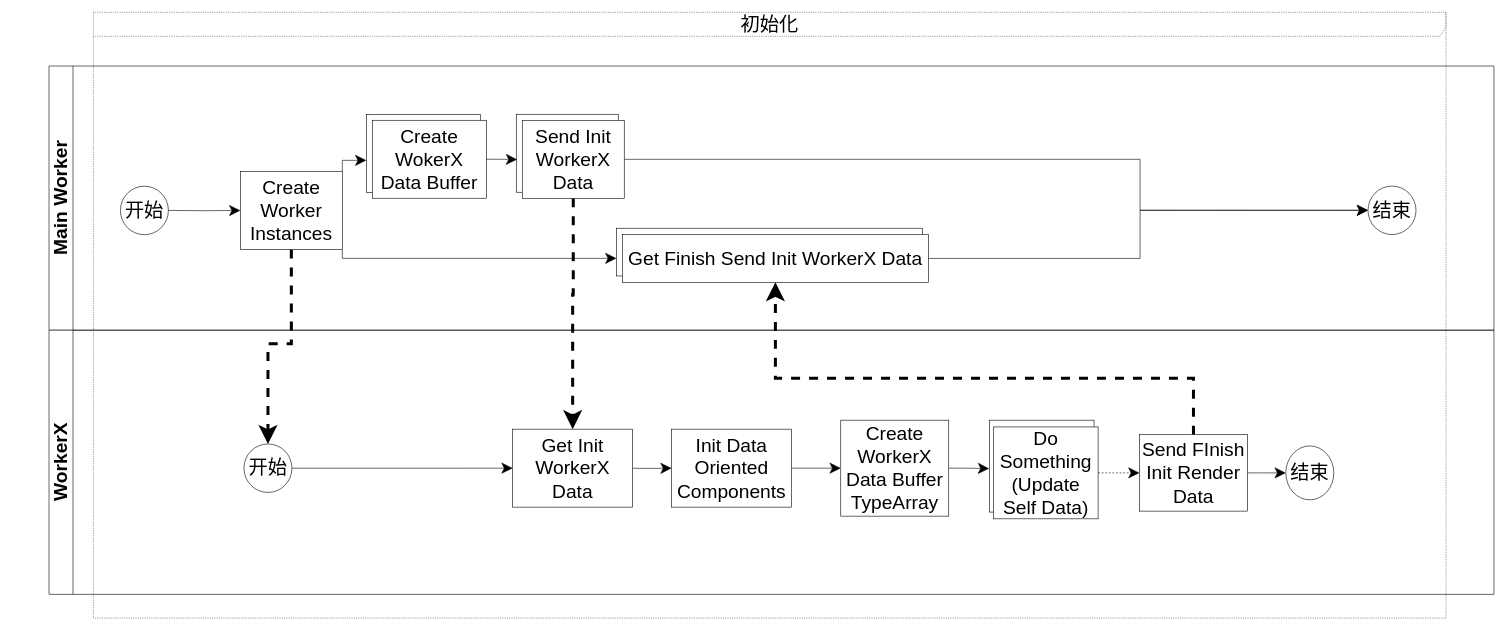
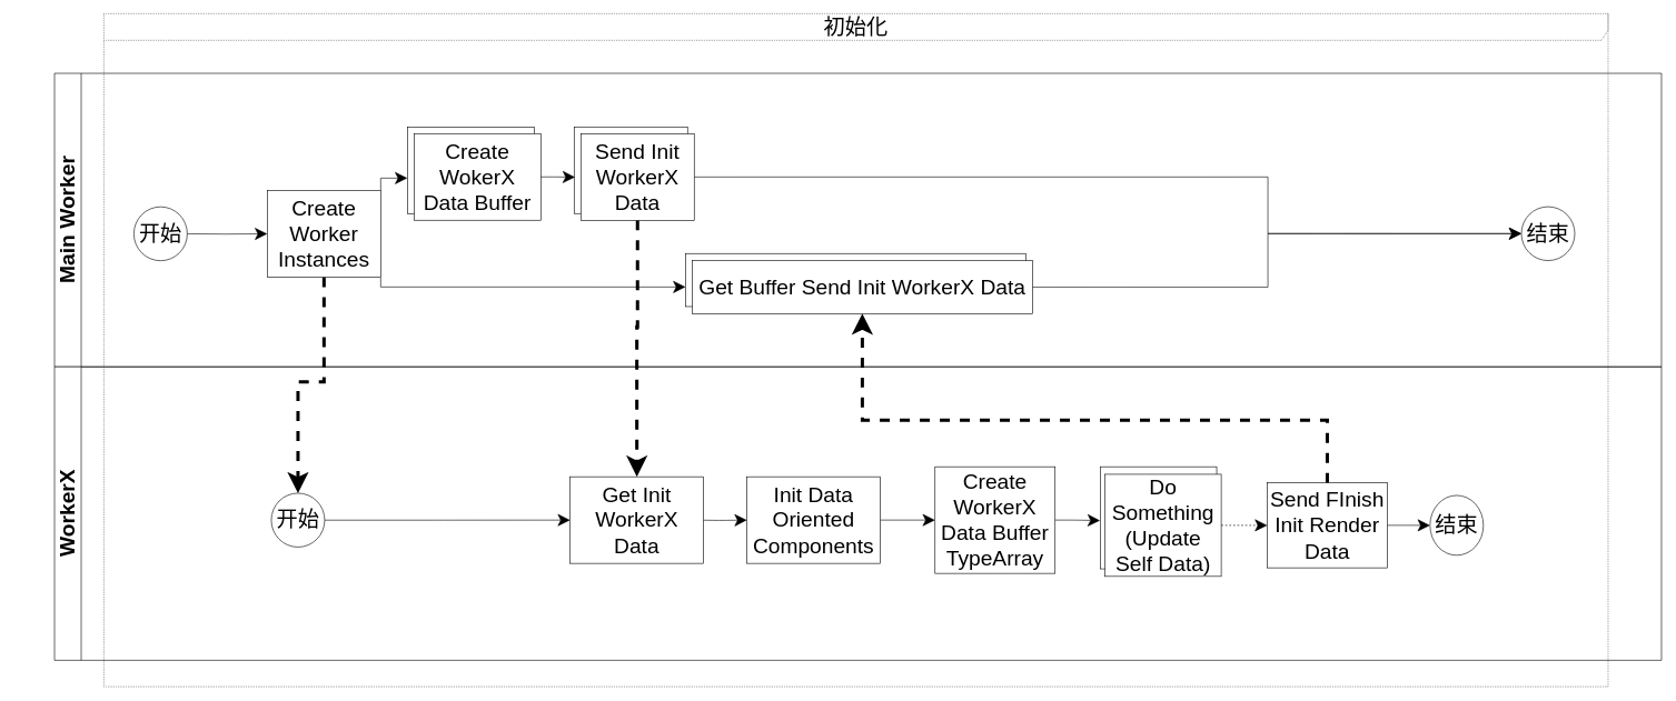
  <mxCell id="0" />
  <mxCell id="1" parent="0" />
  <mxCell id="2" value="&lt;font style=&quot;font-size: 32px&quot;&gt;初始化&lt;/font&gt;" style="shape=umlFrame;whiteSpace=wrap;html=1;width=2437;height=40;fontSize=22;dashed=1;dashPattern=1 2;" vertex="1" parent="1"><mxGeometry x="155" y="20" width="2255" height="1010" as="geometry" /></mxCell>
  <mxCell id="3" value="&lt;font style=&quot;font-size: 32px&quot;&gt;Main Worker&lt;/font&gt;" style="swimlane;html=1;childLayout=stackLayout;resizeParent=1;resizeParentMax=0;horizontal=0;startSize=40;horizontalStack=0;fontSize=22;" vertex="1" parent="1"><mxGeometry x="81" y="109.58" width="2409" height="440.42" as="geometry"><mxRectangle x="120" y="120" width="30" height="50" as="alternateBounds" /></mxGeometry></mxCell>
  <mxCell id="4" style="edgeStyle=orthogonalEdgeStyle;rounded=0;orthogonalLoop=1;jettySize=auto;html=1;endArrow=classic;endFill=1;fontSize=22;" edge="1" parent="1"><mxGeometry relative="1" as="geometry"><mxPoint x="20" y="299.37" as="sourcePoint" /><mxPoint x="20.034" y="299.37" as="targetPoint" /></mxGeometry></mxCell>
  <mxCell id="5" value="开始" style="ellipse;whiteSpace=wrap;html=1;fontSize=32;" vertex="1" parent="1"><mxGeometry x="200" y="309.93" width="80" height="80.83" as="geometry" /></mxCell>
  <mxCell id="6" value="" style="edgeStyle=orthogonalEdgeStyle;rounded=0;orthogonalLoop=1;jettySize=auto;html=1;fontSize=32;endSize=16;startSize=16;" edge="1" parent="1" target="10"><mxGeometry relative="1" as="geometry"><mxPoint x="280" y="350.34" as="sourcePoint" /></mxGeometry></mxCell>
  <mxCell id="7" value="" style="edgeStyle=orthogonalEdgeStyle;rounded=0;orthogonalLoop=1;jettySize=auto;html=1;fontSize=32;endSize=16;startSize=16;entryX=0;entryY=0.59;entryDx=0;entryDy=0;entryPerimeter=0;" edge="1" parent="1" source="10" target="36"><mxGeometry relative="1" as="geometry"><Array as="points"><mxPoint x="570" y="350" /><mxPoint x="570" y="267" /></Array></mxGeometry></mxCell>
  <mxCell id="8" style="edgeStyle=orthogonalEdgeStyle;rounded=0;orthogonalLoop=1;jettySize=auto;html=1;startSize=16;endSize=16;entryX=0;entryY=0.631;entryDx=0;entryDy=0;entryPerimeter=0;" edge="1" parent="1" source="10" target="33"><mxGeometry relative="1" as="geometry"><mxPoint x="1020" y="430" as="targetPoint" /><Array as="points"><mxPoint x="570" y="350" /><mxPoint x="570" y="430" /></Array></mxGeometry></mxCell>
  <mxCell id="9" style="edgeStyle=orthogonalEdgeStyle;rounded=0;orthogonalLoop=1;jettySize=auto;html=1;startSize=16;endSize=16;dashed=1;strokeWidth=5;" edge="1" parent="1" source="10" target="27"><mxGeometry relative="1" as="geometry" /></mxCell>
  <mxCell id="10" value="Create Worker Instances" style="whiteSpace=wrap;html=1;fontSize=32;" vertex="1" parent="1"><mxGeometry x="400" y="285.35" width="170" height="130" as="geometry" /></mxCell>
  <mxCell id="11" value="&lt;font style=&quot;font-size: 32px&quot;&gt;WorkerX&lt;/font&gt;" style="swimlane;html=1;childLayout=stackLayout;resizeParent=1;resizeParentMax=0;horizontal=0;startSize=40;horizontalStack=0;fontSize=22;" vertex="1" parent="1"><mxGeometry x="81" y="550" width="2409" height="440.42" as="geometry"><mxRectangle x="120" y="120" width="30" height="50" as="alternateBounds" /></mxGeometry></mxCell>
  <mxCell id="12" style="edgeStyle=orthogonalEdgeStyle;rounded=0;orthogonalLoop=1;jettySize=auto;html=1;entryX=0;entryY=0.5;entryDx=0;entryDy=0;startSize=16;endSize=16;exitX=1;exitY=0.5;exitDx=0;exitDy=0;" edge="1" parent="1" source="34" target="15"><mxGeometry relative="1" as="geometry"><Array as="points"><mxPoint x="1900" y="430" /><mxPoint x="1900" y="350" /></Array></mxGeometry></mxCell>
  <mxCell id="13" style="edgeStyle=orthogonalEdgeStyle;rounded=0;orthogonalLoop=1;jettySize=auto;html=1;entryX=0.5;entryY=0;entryDx=0;entryDy=0;startSize=16;endSize=16;jumpStyle=none;dashed=1;strokeWidth=5;" edge="1" parent="1" source="31" target="28"><mxGeometry relative="1" as="geometry"><mxPoint x="1196" y="608.14" as="targetPoint" /><Array as="points"><mxPoint x="955" y="490" /><mxPoint x="954" y="628" /></Array></mxGeometry></mxCell>
  <mxCell id="14" style="edgeStyle=orthogonalEdgeStyle;rounded=0;orthogonalLoop=1;jettySize=auto;html=1;entryX=0;entryY=0.5;entryDx=0;entryDy=0;startSize=16;endSize=16;exitX=1;exitY=0.5;exitDx=0;exitDy=0;" edge="1" parent="1" source="31" target="15"><mxGeometry relative="1" as="geometry"><Array as="points"><mxPoint x="1900" y="265" /><mxPoint x="1900" y="350" /></Array><mxPoint x="1530" y="205.167" as="sourcePoint" /></mxGeometry></mxCell>
  <mxCell id="15" value="结束" style="ellipse;whiteSpace=wrap;html=1;fontSize=32;" vertex="1" parent="1"><mxGeometry x="2280" y="309.73" width="80" height="80.83" as="geometry" /></mxCell>
  <mxCell id="16" style="edgeStyle=orthogonalEdgeStyle;rounded=0;orthogonalLoop=1;jettySize=auto;html=1;endArrow=classic;endFill=1;fontSize=22;" edge="1" parent="1"><mxGeometry relative="1" as="geometry"><mxPoint x="30" y="654.38" as="sourcePoint" /><mxPoint x="30.034" y="654.38" as="targetPoint" /></mxGeometry></mxCell>
  <mxCell id="17" style="edgeStyle=orthogonalEdgeStyle;rounded=1;jumpStyle=none;orthogonalLoop=1;jettySize=auto;html=1;entryX=0;entryY=0.5;entryDx=0;entryDy=0;startSize=16;endSize=16;strokeWidth=1;" edge="1" parent="1" target="19"><mxGeometry relative="1" as="geometry"><mxPoint x="1045" y="780" as="sourcePoint" /></mxGeometry></mxCell>
  <mxCell id="18" value="" style="edgeStyle=orthogonalEdgeStyle;rounded=1;jumpStyle=none;orthogonalLoop=1;jettySize=auto;html=1;startSize=16;endSize=16;strokeWidth=1;" edge="1" parent="1" source="19" target="21"><mxGeometry relative="1" as="geometry" /></mxCell>
  <mxCell id="19" value="Init Data Oriented Components" style="whiteSpace=wrap;html=1;fontSize=32;" vertex="1" parent="1"><mxGeometry x="1119" y="715" width="200" height="130" as="geometry" /></mxCell>
  <mxCell id="20" value="" style="edgeStyle=orthogonalEdgeStyle;rounded=1;jumpStyle=none;orthogonalLoop=1;jettySize=auto;html=1;startSize=16;endSize=16;strokeWidth=1;entryX=-0.004;entryY=0.527;entryDx=0;entryDy=0;entryPerimeter=0;" edge="1" parent="1" source="21" target="40"><mxGeometry relative="1" as="geometry" /></mxCell>
  <mxCell id="21" value="Create WorkerX Data Buffer TypeArray" style="whiteSpace=wrap;html=1;fontSize=32;" vertex="1" parent="1"><mxGeometry x="1401" width="180" height="160" as="geometry" y="700" /></mxCell>
  <mxCell id="22" style="edgeStyle=orthogonalEdgeStyle;rounded=0;jumpStyle=none;orthogonalLoop=1;jettySize=auto;html=1;startSize=16;endSize=16;strokeWidth=1;" edge="1" parent="1" source="24" target="25"><mxGeometry relative="1" as="geometry" /></mxCell>
  <mxCell id="23" style="edgeStyle=orthogonalEdgeStyle;rounded=0;jumpStyle=arc;orthogonalLoop=1;jettySize=auto;html=1;startSize=16;endSize=16;strokeWidth=5;dashed=1;exitX=0.5;exitY=0;exitDx=0;exitDy=0;entryX=0.5;entryY=1;entryDx=0;entryDy=0;" edge="1" parent="1" source="24" target="34"><mxGeometry relative="1" as="geometry"><mxPoint x="900" y="390" as="targetPoint" /><Array as="points"><mxPoint x="1989" y="630" /><mxPoint x="1292" y="630" /></Array></mxGeometry></mxCell>
  <mxCell id="24" value="Send FInish Init Render Data" style="whiteSpace=wrap;html=1;fontSize=32;" vertex="1" parent="1"><mxGeometry x="1899" y="724.14" width="180" height="127.5" as="geometry" /></mxCell>
  <mxCell id="25" value="结束" style="ellipse;whiteSpace=wrap;html=1;fontSize=32;" vertex="1" parent="1"><mxGeometry x="2143" y="742.99" width="80" height="89.81" as="geometry" /></mxCell>
  <mxCell id="26" style="edgeStyle=orthogonalEdgeStyle;rounded=1;jumpStyle=none;orthogonalLoop=1;jettySize=auto;html=1;startSize=16;endSize=16;strokeWidth=1;" edge="1" parent="1" source="27" target="28"><mxGeometry relative="1" as="geometry" /></mxCell>
  <mxCell id="27" value="开始" style="ellipse;whiteSpace=wrap;html=1;fontSize=32;" vertex="1" parent="1"><mxGeometry x="406" y="739.67" width="80" height="80.83" as="geometry" /></mxCell>
  <mxCell id="28" value="Get Init WorkerX Data" style="whiteSpace=wrap;html=1;fontSize=32;" vertex="1" parent="1"><mxGeometry x="854" y="715" width="200" height="130" as="geometry" /></mxCell>
  <mxCell id="29" value="" style="group" vertex="1" connectable="0" parent="1"><mxGeometry x="860" y="190" width="180" height="140.14" as="geometry" /></mxCell>
  <mxCell id="30" value="" style="whiteSpace=wrap;html=1;fontSize=32;" vertex="1" parent="29"><mxGeometry width="170" height="130" as="geometry" /></mxCell>
  <mxCell id="31" value="Send Init WorkerX Data" style="whiteSpace=wrap;html=1;fontSize=32;" vertex="1" parent="29"><mxGeometry x="10" y="10.14" width="170" height="130" as="geometry" /></mxCell>
  <mxCell id="32" value="" style="group" vertex="1" connectable="0" parent="1"><mxGeometry x="1027" y="380" width="520" height="90.14" as="geometry" /></mxCell>
  <mxCell id="33" value="" style="whiteSpace=wrap;html=1;fontSize=32;" vertex="1" parent="32"><mxGeometry width="510" height="79.58" as="geometry" /></mxCell>
- <mxCell id="34" value="Get Finish Send Init WorkerX Data" style="whiteSpace=wrap;html=1;fontSize=32;" vertex="1" parent="32"><mxGeometry x="10" y="10.56" width="510" height="79.58" as="geometry" /></mxCell>
+ <mxCell id="34" value="Get Buffer Send Init WorkerX Data" style="whiteSpace=wrap;html=1;fontSize=32;" vertex="1" parent="32"><mxGeometry x="10" y="10.56" width="510" height="79.58" as="geometry" /></mxCell>
  <mxCell id="35" value="" style="group" vertex="1" connectable="0" parent="1"><mxGeometry x="610" y="190.14" width="200" height="139.86" as="geometry" /></mxCell>
  <mxCell id="36" value="" style="whiteSpace=wrap;html=1;fontSize=32;" vertex="1" parent="35"><mxGeometry width="190" height="130" as="geometry" /></mxCell>
  <mxCell id="37" value="Create WokerX Data Buffer" style="whiteSpace=wrap;html=1;fontSize=32;" vertex="1" parent="35"><mxGeometry x="10" y="9.86" width="190" height="130" as="geometry" /></mxCell>
  <mxCell id="38" style="edgeStyle=orthogonalEdgeStyle;rounded=0;orthogonalLoop=1;jettySize=auto;html=1;entryX=0.008;entryY=0.58;entryDx=0;entryDy=0;endSize=16;startSize=16;entryPerimeter=0;" edge="1" parent="1" source="37" target="30"><mxGeometry relative="1" as="geometry" /></mxCell>
  <mxCell id="39" value="" style="group" vertex="1" connectable="0" parent="1"><mxGeometry x="1649" width="181" height="164.5" as="geometry" y="700" /></mxCell>
  <mxCell id="40" value="" style="whiteSpace=wrap;html=1;fontSize=32;" vertex="1" parent="39"><mxGeometry width="174.225" height="153.211" as="geometry" /></mxCell>
  <mxCell id="41" value="Do Something&lt;br&gt;(Update Self Data)" style="whiteSpace=wrap;html=1;fontSize=32;" vertex="1" parent="39"><mxGeometry x="6.775" y="11.289" width="174.225" height="153.211" as="geometry" /></mxCell>
  <mxCell id="42" style="edgeStyle=orthogonalEdgeStyle;rounded=0;orthogonalLoop=1;jettySize=auto;html=1;entryX=0;entryY=0.5;entryDx=0;entryDy=0;startSize=16;endSize=16;strokeWidth=1;dashed=1;" edge="1" parent="1" source="41" target="24"><mxGeometry relative="1" as="geometry" /></mxCell>
